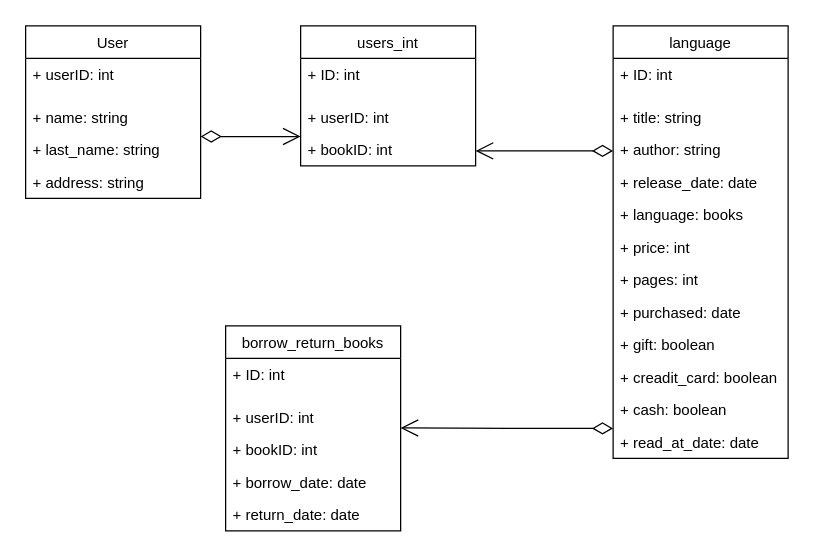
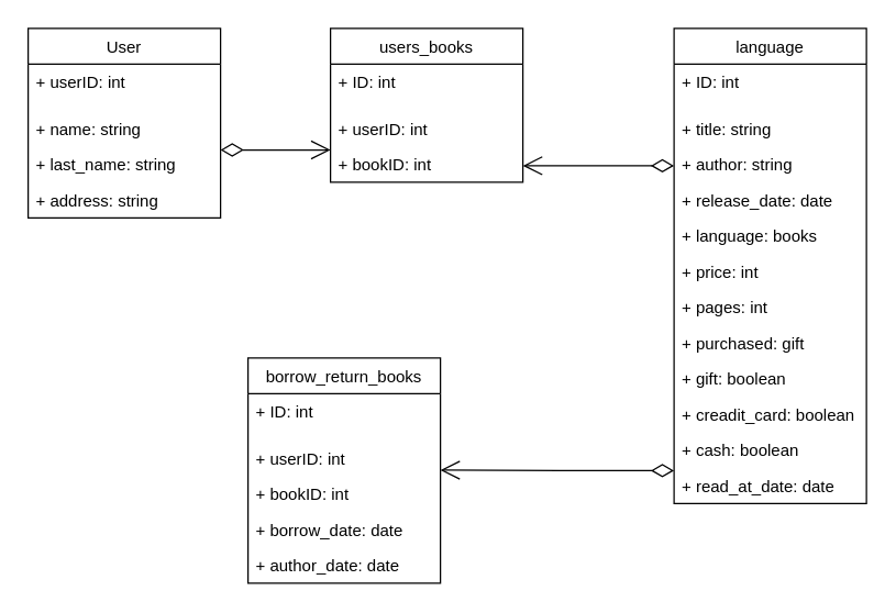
  <mxCell id="0" />
  <mxCell id="1" parent="0" />
  <mxCell id="2" value="" style="endArrow=open;html=1;endSize=12;startArrow=diamondThin;startSize=14;startFill=0;edgeStyle=orthogonalEdgeStyle;" edge="1" parent="1"><mxGeometry y="19" relative="1" as="geometry"><mxPoint x="490" y="120" as="sourcePoint" /><mxPoint x="380" y="120" as="targetPoint" /><Array as="points"><mxPoint x="430" y="120" /><mxPoint x="430" y="120" /></Array><mxPoint y="1" as="offset" /></mxGeometry></mxCell>
  <mxCell id="3" value="User" style="swimlane;fontStyle=0;childLayout=stackLayout;horizontal=1;startSize=26;fillColor=none;horizontalStack=0;resizeParent=1;resizeParentMax=0;resizeLast=0;collapsible=1;marginBottom=0;" vertex="1" parent="1"><mxGeometry y="20" width="140" height="138" as="geometry" x="20" /></mxCell>
  <mxCell id="4" value="+ userID: int" style="text;strokeColor=none;fillColor=none;align=left;verticalAlign=top;spacingLeft=4;spacingRight=4;overflow=hidden;rotatable=0;points=[[0,0.5],[1,0.5]];portConstraint=eastwest;" vertex="1" parent="3"><mxGeometry y="26" width="140" height="34" as="geometry" /></mxCell>
  <mxCell id="5" value="+ name: string" style="text;strokeColor=none;fillColor=none;align=left;verticalAlign=top;spacingLeft=4;spacingRight=4;overflow=hidden;rotatable=0;points=[[0,0.5],[1,0.5]];portConstraint=eastwest;" vertex="1" parent="3"><mxGeometry y="60" width="140" height="26" as="geometry" /></mxCell>
  <mxCell id="6" value="+ last_name: string" style="text;strokeColor=none;fillColor=none;align=left;verticalAlign=top;spacingLeft=4;spacingRight=4;overflow=hidden;rotatable=0;points=[[0,0.5],[1,0.5]];portConstraint=eastwest;" vertex="1" parent="3"><mxGeometry y="86" width="140" height="26" as="geometry" /></mxCell>
  <mxCell id="7" value="+ address: string" style="text;strokeColor=none;fillColor=none;align=left;verticalAlign=top;spacingLeft=4;spacingRight=4;overflow=hidden;rotatable=0;points=[[0,0.5],[1,0.5]];portConstraint=eastwest;" vertex="1" parent="3"><mxGeometry y="112" width="140" height="26" as="geometry" /></mxCell>
- <mxCell id="8" value="users_int" style="swimlane;fontStyle=0;childLayout=stackLayout;horizontal=1;startSize=26;fillColor=none;horizontalStack=0;resizeParent=1;resizeParentMax=0;resizeLast=0;collapsible=1;marginBottom=0;" vertex="1" parent="1"><mxGeometry x="240" y="20" width="140" height="112" as="geometry" /></mxCell>
+ <mxCell id="8" value="users_books" style="swimlane;fontStyle=0;childLayout=stackLayout;horizontal=1;startSize=26;fillColor=none;horizontalStack=0;resizeParent=1;resizeParentMax=0;resizeLast=0;collapsible=1;marginBottom=0;" vertex="1" parent="1"><mxGeometry x="240" y="20" width="140" height="112" as="geometry" /></mxCell>
  <mxCell id="9" value="+ ID: int" style="text;strokeColor=none;fillColor=none;align=left;verticalAlign=top;spacingLeft=4;spacingRight=4;overflow=hidden;rotatable=0;points=[[0,0.5],[1,0.5]];portConstraint=eastwest;" vertex="1" parent="8"><mxGeometry y="26" width="140" height="34" as="geometry" /></mxCell>
  <mxCell id="10" value="+ userID: int" style="text;strokeColor=none;fillColor=none;align=left;verticalAlign=top;spacingLeft=4;spacingRight=4;overflow=hidden;rotatable=0;points=[[0,0.5],[1,0.5]];portConstraint=eastwest;" vertex="1" parent="8"><mxGeometry y="60" width="140" height="26" as="geometry" /></mxCell>
  <mxCell id="11" value="+ bookID: int" style="text;strokeColor=none;fillColor=none;align=left;verticalAlign=top;spacingLeft=4;spacingRight=4;overflow=hidden;rotatable=0;points=[[0,0.5],[1,0.5]];portConstraint=eastwest;" vertex="1" parent="8"><mxGeometry y="86" width="140" height="26" as="geometry" /></mxCell>
  <mxCell id="12" value="language" style="swimlane;fontStyle=0;childLayout=stackLayout;horizontal=1;startSize=26;fillColor=none;horizontalStack=0;resizeParent=1;resizeParentMax=0;resizeLast=0;collapsible=1;marginBottom=0;" vertex="1" parent="1"><mxGeometry x="490" y="20" width="140" height="346" as="geometry" /></mxCell>
  <mxCell id="13" value="+ ID: int" style="text;strokeColor=none;fillColor=none;align=left;verticalAlign=top;spacingLeft=4;spacingRight=4;overflow=hidden;rotatable=0;points=[[0,0.5],[1,0.5]];portConstraint=eastwest;" vertex="1" parent="12"><mxGeometry y="26" width="140" height="34" as="geometry" /></mxCell>
  <mxCell id="14" value="+ title: string" style="text;strokeColor=none;fillColor=none;align=left;verticalAlign=top;spacingLeft=4;spacingRight=4;overflow=hidden;rotatable=0;points=[[0,0.5],[1,0.5]];portConstraint=eastwest;" vertex="1" parent="12"><mxGeometry y="60" width="140" height="26" as="geometry" /></mxCell>
  <mxCell id="15" value="+ author: string" style="text;strokeColor=none;fillColor=none;align=left;verticalAlign=top;spacingLeft=4;spacingRight=4;overflow=hidden;rotatable=0;points=[[0,0.5],[1,0.5]];portConstraint=eastwest;" vertex="1" parent="12"><mxGeometry y="86" width="140" height="26" as="geometry" /></mxCell>
  <mxCell id="16" value="+ release_date: date" style="text;strokeColor=none;fillColor=none;align=left;verticalAlign=top;spacingLeft=4;spacingRight=4;overflow=hidden;rotatable=0;points=[[0,0.5],[1,0.5]];portConstraint=eastwest;" vertex="1" parent="12"><mxGeometry y="112" width="140" height="26" as="geometry" /></mxCell>
  <mxCell id="17" value="+ language: books" style="text;strokeColor=none;fillColor=none;align=left;verticalAlign=top;spacingLeft=4;spacingRight=4;overflow=hidden;rotatable=0;points=[[0,0.5],[1,0.5]];portConstraint=eastwest;" vertex="1" parent="12"><mxGeometry y="138" width="140" height="26" as="geometry" /></mxCell>
  <mxCell id="18" value="+ price: int" style="text;strokeColor=none;fillColor=none;align=left;verticalAlign=top;spacingLeft=4;spacingRight=4;overflow=hidden;rotatable=0;points=[[0,0.5],[1,0.5]];portConstraint=eastwest;" vertex="1" parent="12"><mxGeometry y="164" width="140" height="26" as="geometry" /></mxCell>
  <mxCell id="19" value="+ pages: int" style="text;strokeColor=none;fillColor=none;align=left;verticalAlign=top;spacingLeft=4;spacingRight=4;overflow=hidden;rotatable=0;points=[[0,0.5],[1,0.5]];portConstraint=eastwest;" vertex="1" parent="12"><mxGeometry y="190" width="140" height="26" as="geometry" /></mxCell>
- <mxCell id="20" value="+ purchased: date" style="text;strokeColor=none;fillColor=none;align=left;verticalAlign=top;spacingLeft=4;spacingRight=4;overflow=hidden;rotatable=0;points=[[0,0.5],[1,0.5]];portConstraint=eastwest;" vertex="1" parent="12"><mxGeometry y="216" width="140" height="26" as="geometry" /></mxCell>
+ <mxCell id="20" value="+ purchased: gift" style="text;strokeColor=none;fillColor=none;align=left;verticalAlign=top;spacingLeft=4;spacingRight=4;overflow=hidden;rotatable=0;points=[[0,0.5],[1,0.5]];portConstraint=eastwest;" vertex="1" parent="12"><mxGeometry y="216" width="140" height="26" as="geometry" /></mxCell>
  <mxCell id="21" value="+ gift: boolean" style="text;strokeColor=none;fillColor=none;align=left;verticalAlign=top;spacingLeft=4;spacingRight=4;overflow=hidden;rotatable=0;points=[[0,0.5],[1,0.5]];portConstraint=eastwest;" vertex="1" parent="12"><mxGeometry y="242" width="140" height="26" as="geometry" /></mxCell>
  <mxCell id="22" value="+ creadit_card: boolean" style="text;strokeColor=none;fillColor=none;align=left;verticalAlign=top;spacingLeft=4;spacingRight=4;overflow=hidden;rotatable=0;points=[[0,0.5],[1,0.5]];portConstraint=eastwest;" vertex="1" parent="12"><mxGeometry y="268" width="140" height="26" as="geometry" /></mxCell>
  <mxCell id="23" value="+ cash: boolean" style="text;strokeColor=none;fillColor=none;align=left;verticalAlign=top;spacingLeft=4;spacingRight=4;overflow=hidden;rotatable=0;points=[[0,0.5],[1,0.5]];portConstraint=eastwest;" vertex="1" parent="12"><mxGeometry y="294" width="140" height="26" as="geometry" /></mxCell>
  <mxCell id="24" value="+ read_at_date: date" style="text;strokeColor=none;fillColor=none;align=left;verticalAlign=top;spacingLeft=4;spacingRight=4;overflow=hidden;rotatable=0;points=[[0,0.5],[1,0.5]];portConstraint=eastwest;" vertex="1" parent="12"><mxGeometry y="320" width="140" height="26" as="geometry" /></mxCell>
  <mxCell id="25" value="" style="endArrow=open;html=1;endSize=12;startArrow=diamondThin;startSize=14;startFill=0;edgeStyle=orthogonalEdgeStyle;" edge="1" parent="1"><mxGeometry y="19" relative="1" as="geometry"><mxPoint x="160" y="108.5" as="sourcePoint" /><mxPoint x="240" y="108.5" as="targetPoint" /><Array as="points"><mxPoint x="180" y="108.5" /><mxPoint x="180" y="108.5" /></Array><mxPoint as="offset" /></mxGeometry></mxCell>
  <mxCell id="26" value="borrow_return_books" style="swimlane;fontStyle=0;childLayout=stackLayout;horizontal=1;startSize=26;fillColor=none;horizontalStack=0;resizeParent=1;resizeParentMax=0;resizeLast=0;collapsible=1;marginBottom=0;" vertex="1" parent="1"><mxGeometry x="180" y="260" width="140" height="164" as="geometry" /></mxCell>
  <mxCell id="27" value="+ ID: int" style="text;strokeColor=none;fillColor=none;align=left;verticalAlign=top;spacingLeft=4;spacingRight=4;overflow=hidden;rotatable=0;points=[[0,0.5],[1,0.5]];portConstraint=eastwest;" vertex="1" parent="26"><mxGeometry y="26" width="140" height="34" as="geometry" /></mxCell>
  <mxCell id="28" value="+ userID: int" style="text;strokeColor=none;fillColor=none;align=left;verticalAlign=top;spacingLeft=4;spacingRight=4;overflow=hidden;rotatable=0;points=[[0,0.5],[1,0.5]];portConstraint=eastwest;" vertex="1" parent="26"><mxGeometry y="60" width="140" height="26" as="geometry" /></mxCell>
  <mxCell id="29" value="+ bookID: int" style="text;strokeColor=none;fillColor=none;align=left;verticalAlign=top;spacingLeft=4;spacingRight=4;overflow=hidden;rotatable=0;points=[[0,0.5],[1,0.5]];portConstraint=eastwest;" vertex="1" parent="26"><mxGeometry y="86" width="140" height="26" as="geometry" /></mxCell>
  <mxCell id="30" value="+ borrow_date: date" style="text;strokeColor=none;fillColor=none;align=left;verticalAlign=top;spacingLeft=4;spacingRight=4;overflow=hidden;rotatable=0;points=[[0,0.5],[1,0.5]];portConstraint=eastwest;" vertex="1" parent="26"><mxGeometry y="112" width="140" height="26" as="geometry" /></mxCell>
- <mxCell id="31" value="+ return_date: date" style="text;strokeColor=none;fillColor=none;align=left;verticalAlign=top;spacingLeft=4;spacingRight=4;overflow=hidden;rotatable=0;points=[[0,0.5],[1,0.5]];portConstraint=eastwest;" vertex="1" parent="26"><mxGeometry y="138" width="140" height="26" as="geometry" /></mxCell>
+ <mxCell id="31" value="+ author_date: date" style="text;strokeColor=none;fillColor=none;align=left;verticalAlign=top;spacingLeft=4;spacingRight=4;overflow=hidden;rotatable=0;points=[[0,0.5],[1,0.5]];portConstraint=eastwest;" vertex="1" parent="26"><mxGeometry y="138" width="140" height="26" as="geometry" /></mxCell>
  <mxCell id="32" value="" style="endArrow=open;html=1;endSize=12;startArrow=diamondThin;startSize=14;startFill=0;edgeStyle=orthogonalEdgeStyle;" edge="1" parent="1"><mxGeometry y="19" relative="1" as="geometry"><mxPoint x="490" y="342" as="sourcePoint" /><mxPoint x="320" y="341.66" as="targetPoint" /><Array as="points"><mxPoint x="420" y="341.66" /><mxPoint x="420" y="341.66" /></Array><mxPoint y="1" as="offset" /></mxGeometry></mxCell>
